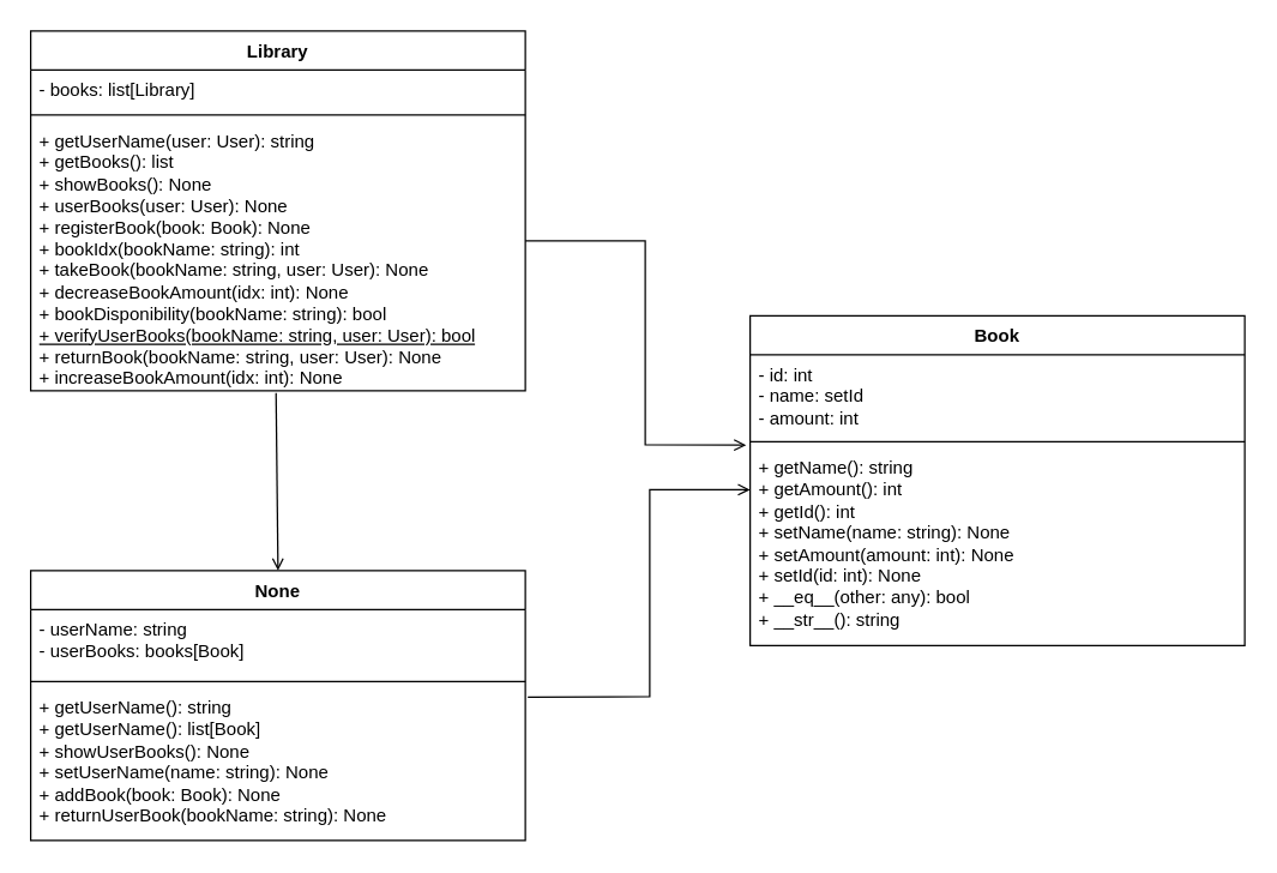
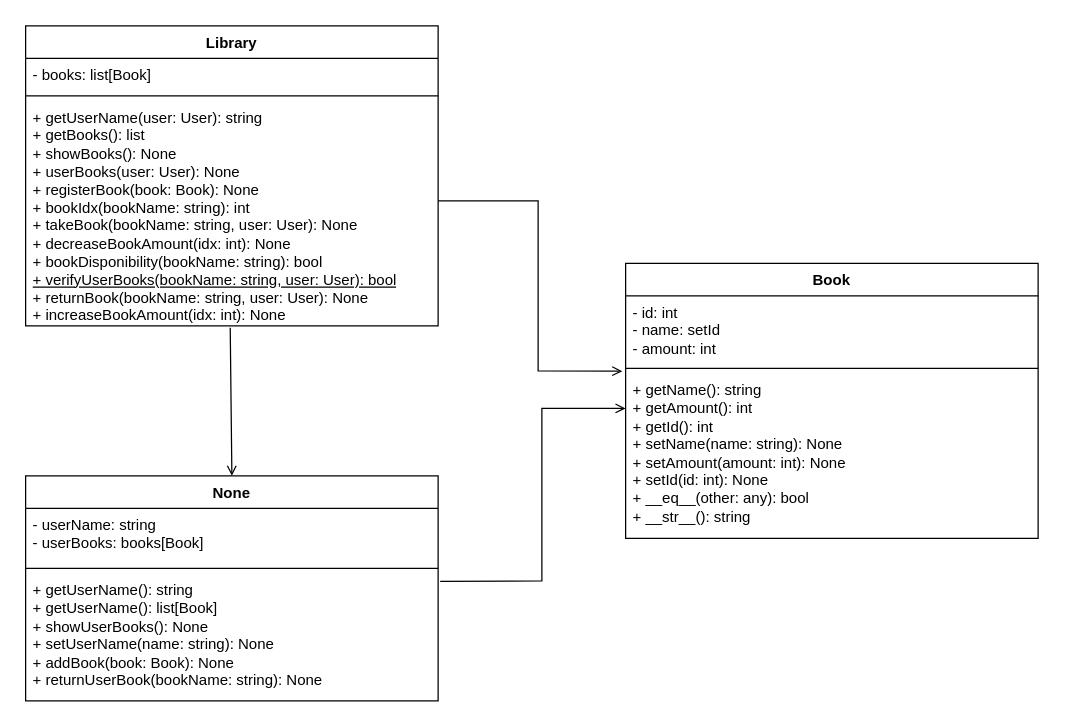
  <mxCell id="0" />
  <mxCell id="1" parent="0" />
  <mxCell id="2" value="Library" style="swimlane;fontStyle=1;align=center;verticalAlign=top;childLayout=stackLayout;horizontal=1;startSize=26;horizontalStack=0;resizeParent=1;resizeParentMax=0;resizeLast=0;collapsible=1;marginBottom=0;whiteSpace=wrap;html=1;" vertex="1" parent="1"><mxGeometry x="20" y="20" width="330" height="240" as="geometry" /></mxCell>
- <mxCell id="3" value="- books: list[Library]" style="text;strokeColor=none;fillColor=none;align=left;verticalAlign=top;spacingLeft=4;spacingRight=4;overflow=hidden;rotatable=0;points=[[0,0.5],[1,0.5]];portConstraint=eastwest;whiteSpace=wrap;html=1;" vertex="1" parent="2"><mxGeometry y="26" width="330" height="26" as="geometry" /></mxCell>
+ <mxCell id="3" value="- books: list[Book]" style="text;strokeColor=none;fillColor=none;align=left;verticalAlign=top;spacingLeft=4;spacingRight=4;overflow=hidden;rotatable=0;points=[[0,0.5],[1,0.5]];portConstraint=eastwest;whiteSpace=wrap;html=1;" vertex="1" parent="2"><mxGeometry y="26" width="330" height="26" as="geometry" /></mxCell>
  <mxCell id="4" value="" style="line;strokeWidth=1;fillColor=none;align=left;verticalAlign=middle;spacingTop=-1;spacingLeft=3;spacingRight=3;rotatable=0;labelPosition=right;points=[];portConstraint=eastwest;strokeColor=inherit;" vertex="1" parent="2"><mxGeometry y="52" width="330" height="8" as="geometry" /></mxCell>
  <mxCell id="5" value="+ getUserName(user: User): string&lt;div&gt;+ getBooks(): list&lt;br&gt;&lt;/div&gt;&lt;div&gt;+ showBooks(): None&lt;br&gt;&lt;/div&gt;&lt;div&gt;+ userBooks(user: User): None&lt;br&gt;&lt;/div&gt;&lt;div&gt;+ registerBook(book: Book): None&lt;br&gt;&lt;/div&gt;&lt;div&gt;+ bookIdx(bookName: string): int&lt;br&gt;&lt;/div&gt;&lt;div&gt;+ takeBook(bookName: string, user: User): None&lt;br&gt;&lt;/div&gt;&lt;div&gt;+ decreaseBookAmount(idx: int): None&lt;br&gt;&lt;/div&gt;&lt;div&gt;+ bookDisponibility(bookName: string): bool&lt;br&gt;&lt;/div&gt;&lt;div&gt;&lt;u&gt;+ verifyUserBooks(bookName: string, user: User): bool&lt;/u&gt;&lt;/div&gt;&lt;div&gt;+ returnBook(bookName: string, user: User): None&lt;br&gt;&lt;/div&gt;&lt;div&gt;+ increaseBookAmount(idx: int): None&lt;br&gt;&lt;/div&gt;" style="text;strokeColor=none;fillColor=none;align=left;verticalAlign=top;spacingLeft=4;spacingRight=4;overflow=hidden;rotatable=0;points=[[0,0.5],[1,0.5]];portConstraint=eastwest;whiteSpace=wrap;html=1;" vertex="1" parent="2"><mxGeometry y="60" width="330" height="180" as="geometry" /></mxCell>
  <mxCell id="6" value="None" style="swimlane;fontStyle=1;align=center;verticalAlign=top;childLayout=stackLayout;horizontal=1;startSize=26;horizontalStack=0;resizeParent=1;resizeParentMax=0;resizeLast=0;collapsible=1;marginBottom=0;whiteSpace=wrap;html=1;" vertex="1" parent="1"><mxGeometry x="20" y="380" width="330" height="180" as="geometry" /></mxCell>
  <mxCell id="7" value="- userName: string&lt;div&gt;- userBooks: books[Book]&lt;/div&gt;" style="text;strokeColor=none;fillColor=none;align=left;verticalAlign=top;spacingLeft=4;spacingRight=4;overflow=hidden;rotatable=0;points=[[0,0.5],[1,0.5]];portConstraint=eastwest;whiteSpace=wrap;html=1;" vertex="1" parent="6"><mxGeometry y="26" width="330" height="44" as="geometry" /></mxCell>
  <mxCell id="8" value="" style="line;strokeWidth=1;fillColor=none;align=left;verticalAlign=middle;spacingTop=-1;spacingLeft=3;spacingRight=3;rotatable=0;labelPosition=right;points=[];portConstraint=eastwest;strokeColor=inherit;" vertex="1" parent="6"><mxGeometry y="70" width="330" height="8" as="geometry" /></mxCell>
  <mxCell id="9" value="&lt;div&gt;+ getUserName(): string&lt;/div&gt;&lt;div&gt;+ getUserName(): list[Book]&lt;br&gt;&lt;/div&gt;&lt;div&gt;+ showUserBooks(): None&lt;br&gt;&lt;/div&gt;&lt;div&gt;+ setUserName(name: string): None&lt;br&gt;&lt;/div&gt;&lt;div&gt;+ addBook(book: Book): None&lt;br&gt;&lt;/div&gt;&lt;div&gt;+ returnUserBook(bookName: string): None&lt;br&gt;&lt;/div&gt;" style="text;strokeColor=none;fillColor=none;align=left;verticalAlign=top;spacingLeft=4;spacingRight=4;overflow=hidden;rotatable=0;points=[[0,0.5],[1,0.5]];portConstraint=eastwest;whiteSpace=wrap;html=1;" vertex="1" parent="6"><mxGeometry y="78" width="330" height="102" as="geometry" /></mxCell>
  <mxCell id="10" value="Book" style="swimlane;fontStyle=1;align=center;verticalAlign=top;childLayout=stackLayout;horizontal=1;startSize=26;horizontalStack=0;resizeParent=1;resizeParentMax=0;resizeLast=0;collapsible=1;marginBottom=0;whiteSpace=wrap;html=1;" vertex="1" parent="1"><mxGeometry x="500" y="210" width="330" height="220" as="geometry" /></mxCell>
  <mxCell id="11" value="- id: int&lt;div&gt;- name: setId&lt;/div&gt;&lt;div&gt;- amount: int&lt;/div&gt;" style="text;strokeColor=none;fillColor=none;align=left;verticalAlign=top;spacingLeft=4;spacingRight=4;overflow=hidden;rotatable=0;points=[[0,0.5],[1,0.5]];portConstraint=eastwest;whiteSpace=wrap;html=1;" vertex="1" parent="10"><mxGeometry y="26" width="330" height="54" as="geometry" /></mxCell>
  <mxCell id="12" value="" style="line;strokeWidth=1;fillColor=none;align=left;verticalAlign=middle;spacingTop=-1;spacingLeft=3;spacingRight=3;rotatable=0;labelPosition=right;points=[];portConstraint=eastwest;strokeColor=inherit;" vertex="1" parent="10"><mxGeometry y="80" width="330" height="8" as="geometry" /></mxCell>
  <mxCell id="13" value="&lt;div&gt;+ getName(): string&lt;/div&gt;&lt;div&gt;+ getAmount(): int&lt;br&gt;&lt;/div&gt;&lt;div&gt;+ getId(): int&lt;br&gt;&lt;/div&gt;&lt;div&gt;+ setName(name: string): None&lt;br&gt;&lt;/div&gt;&lt;div&gt;+ setAmount(amount: int): None&lt;br&gt;&lt;/div&gt;&lt;div&gt;+ setId(id: int): None&lt;br&gt;&lt;/div&gt;&lt;div&gt;+ __eq__(other: any): bool&lt;br&gt;&lt;/div&gt;&lt;div&gt;+ __str__(): string&lt;br&gt;&lt;/div&gt;" style="text;strokeColor=none;fillColor=none;align=left;verticalAlign=top;spacingLeft=4;spacingRight=4;overflow=hidden;rotatable=0;points=[[0,0.5],[1,0.5]];portConstraint=eastwest;whiteSpace=wrap;html=1;" vertex="1" parent="10"><mxGeometry y="88" width="330" height="132" as="geometry" /></mxCell>
  <mxCell id="14" value="" style="endArrow=open;html=1;rounded=0;entryX=-0.008;entryY=-0.013;entryDx=0;entryDy=0;entryPerimeter=0;endFill=0;" edge="1" parent="1" target="13"><mxGeometry width="50" height="50" relative="1" as="geometry"><mxPoint x="350" y="160" as="sourcePoint" /><mxPoint x="400" y="110" as="targetPoint" /><Array as="points"><mxPoint x="430" y="160" /><mxPoint x="430" y="296" /></Array></mxGeometry></mxCell>
  <mxCell id="15" value="" style="endArrow=open;html=1;rounded=0;entryX=-0.008;entryY=-0.013;entryDx=0;entryDy=0;entryPerimeter=0;endFill=0;exitX=1.005;exitY=0.062;exitDx=0;exitDy=0;exitPerimeter=0;" edge="1" parent="1" source="9"><mxGeometry width="50" height="50" relative="1" as="geometry"><mxPoint x="353" y="190" as="sourcePoint" /><mxPoint x="500" y="326" as="targetPoint" /><Array as="points"><mxPoint x="433" y="464" /><mxPoint x="433" y="326" /></Array></mxGeometry></mxCell>
  <mxCell id="16" value="" style="endArrow=none;html=1;rounded=0;exitX=0.5;exitY=0;exitDx=0;exitDy=0;entryX=0.496;entryY=1.008;entryDx=0;entryDy=0;entryPerimeter=0;endFill=0;startArrow=open;startFill=0;" edge="1" parent="1" source="6" target="5"><mxGeometry width="50" height="50" relative="1" as="geometry"><mxPoint x="170" y="410" as="sourcePoint" /><mxPoint x="220" y="360" as="targetPoint" /></mxGeometry></mxCell>
